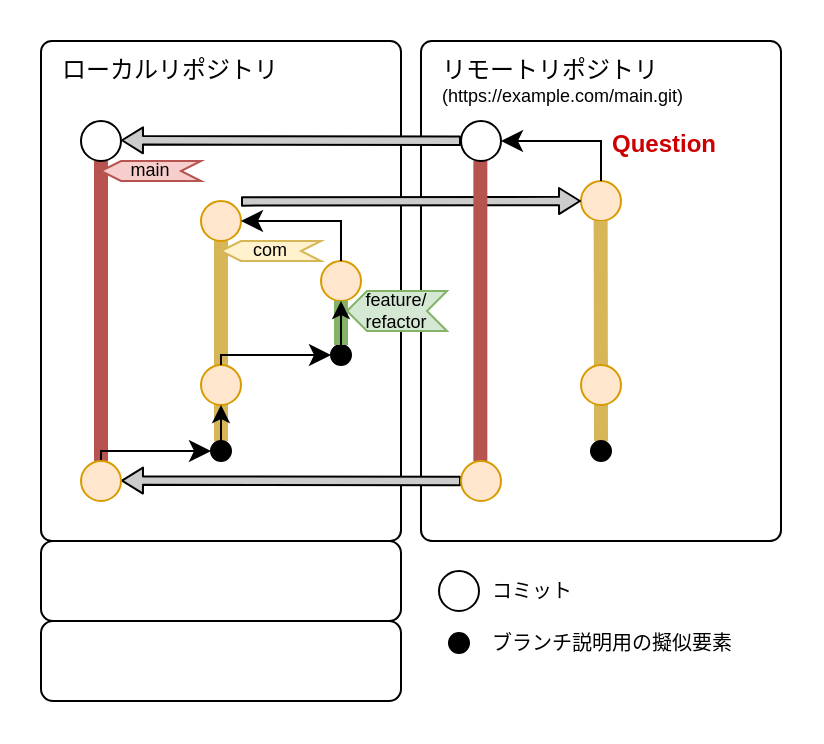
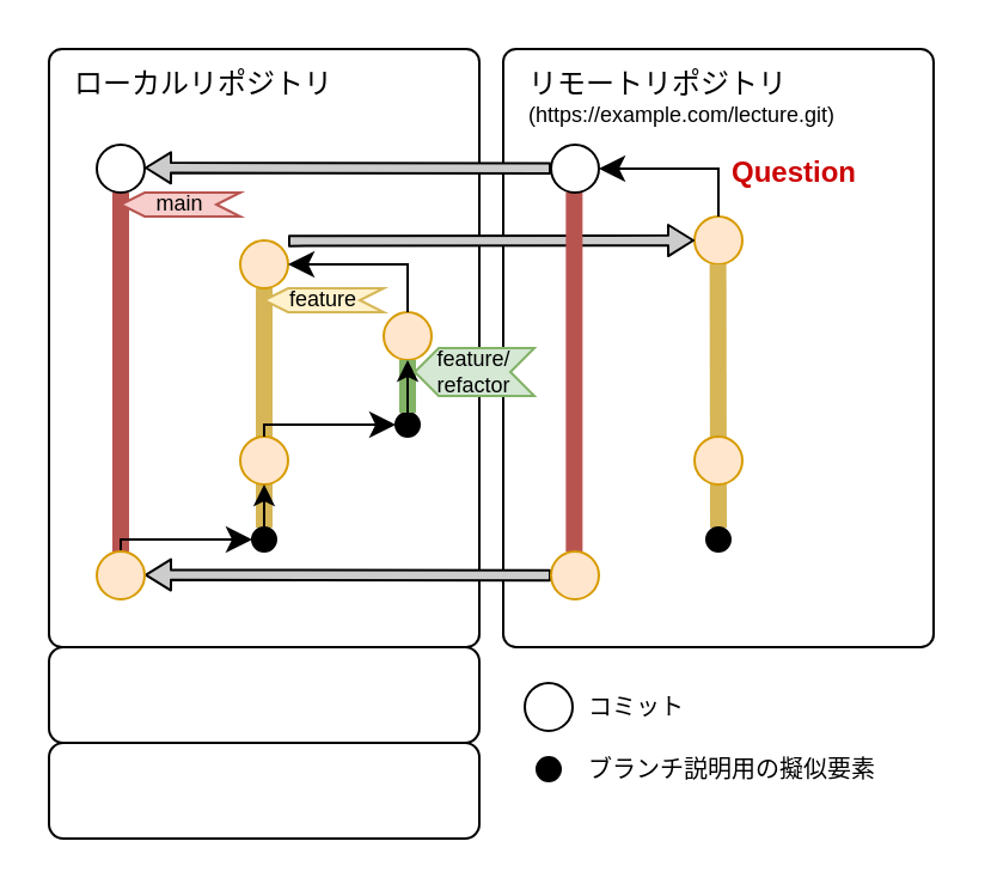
  <mxCell id="0" />
  <mxCell id="1" parent="0" />
  <mxCell id="2" value="" style="rounded=1;whiteSpace=wrap;html=1;arcSize=3;movable=1;resizable=1;rotatable=1;deletable=1;editable=1;locked=0;connectable=1;" parent="1" vertex="1"><mxGeometry x="20" y="20" width="180" height="250" as="geometry" /></mxCell>
  <mxCell id="3" style="edgeStyle=none;html=1;exitX=0.5;exitY=1;exitDx=0;exitDy=0;endArrow=none;endFill=0;strokeWidth=7;fillColor=#fff2cc;strokeColor=#d6b656;entryX=0.5;entryY=0;entryDx=0;entryDy=0;" parent="1" source="12" target="9" edge="1"><mxGeometry relative="1" as="geometry"><mxPoint x="105" y="120" as="sourcePoint" /><mxPoint x="105.34" y="180" as="targetPoint" /></mxGeometry></mxCell>
  <mxCell id="4" value="" style="rounded=1;whiteSpace=wrap;html=1;arcSize=15;movable=0;resizable=0;rotatable=0;deletable=0;editable=0;locked=1;connectable=0;" parent="1" vertex="1"><mxGeometry x="20" y="310" width="180" height="40" as="geometry" /></mxCell>
  <mxCell id="5" value="" style="rounded=1;whiteSpace=wrap;html=1;arcSize=15;movable=0;resizable=0;rotatable=0;deletable=0;editable=0;locked=1;connectable=0;" parent="1" vertex="1"><mxGeometry x="20" y="270" width="180" height="40" as="geometry" /></mxCell>
  <mxCell id="6" value="" style="rounded=1;whiteSpace=wrap;html=1;arcSize=3;movable=1;resizable=1;rotatable=1;deletable=1;editable=1;locked=0;connectable=1;" parent="1" vertex="1"><mxGeometry x="210" y="20" width="180" height="250" as="geometry" /></mxCell>
  <mxCell id="7" value="" style="ellipse;whiteSpace=wrap;html=1;fillColor=#ffe6cc;strokeColor=#d79b00;" parent="1" vertex="1"><mxGeometry x="100" y="182" width="20" height="20" as="geometry" /></mxCell>
  <mxCell id="8" style="edgeStyle=none;html=1;exitX=0.5;exitY=0;exitDx=0;exitDy=0;entryX=0.5;entryY=1;entryDx=0;entryDy=0;" parent="1" source="9" target="7" edge="1"><mxGeometry relative="1" as="geometry" /></mxCell>
  <mxCell id="9" value="" style="ellipse;whiteSpace=wrap;html=1;fillColor=#000000;" parent="1" vertex="1"><mxGeometry x="105" y="220" width="10" height="10" as="geometry" /></mxCell>
  <mxCell id="10" value="" style="ellipse;whiteSpace=wrap;html=1;fillColor=#ffe6cc;strokeColor=#d79b00;" parent="1" vertex="1"><mxGeometry x="160" y="130" width="20" height="20" as="geometry" /></mxCell>
  <mxCell id="11" value="" style="ellipse;whiteSpace=wrap;html=1;fillColor=#000000;" parent="1" vertex="1"><mxGeometry x="165" y="172" width="10" height="10" as="geometry" /></mxCell>
  <mxCell id="12" value="" style="ellipse;whiteSpace=wrap;html=1;fillColor=#ffe6cc;strokeColor=#d79b00;" parent="1" vertex="1"><mxGeometry x="100" y="100" width="20" height="20" as="geometry" /></mxCell>
  <mxCell id="13" value="" style="edgeStyle=segmentEdgeStyle;endArrow=classic;html=1;curved=0;rounded=0;endSize=8;startSize=8;exitX=0.5;exitY=0;exitDx=0;exitDy=0;entryX=1;entryY=0.5;entryDx=0;entryDy=0;" parent="1" source="10" target="12" edge="1"><mxGeometry width="50" height="50" relative="1" as="geometry"><mxPoint x="-90" y="120" as="sourcePoint" /><mxPoint x="-40" y="70" as="targetPoint" /><Array as="points"><mxPoint x="170" y="110" /></Array></mxGeometry></mxCell>
  <mxCell id="14" value="" style="ellipse;whiteSpace=wrap;html=1;fillColor=#ffe6cc;strokeColor=#d79b00;" parent="1" vertex="1"><mxGeometry x="290" y="90" width="20" height="20" as="geometry" /></mxCell>
  <mxCell id="15" value="" style="edgeStyle=segmentEdgeStyle;endArrow=classic;html=1;curved=0;rounded=0;endSize=8;startSize=8;exitX=0.5;exitY=0;exitDx=0;exitDy=0;entryX=1;entryY=0.5;entryDx=0;entryDy=0;" parent="1" edge="1"><mxGeometry width="50" height="50" relative="1" as="geometry"><mxPoint x="300" y="90" as="sourcePoint" /><mxPoint x="250" y="70" as="targetPoint" /><Array as="points"><mxPoint x="300" y="70" /></Array></mxGeometry></mxCell>
  <mxCell id="16" value="" style="shape=flexArrow;endArrow=classic;html=1;width=4.186;endSize=3.163;endWidth=7.82;fillColor=#CCCCCC;" parent="1" edge="1"><mxGeometry width="50" height="50" relative="1" as="geometry"><mxPoint x="230" y="240" as="sourcePoint" /><mxPoint x="60" y="239.77" as="targetPoint" /></mxGeometry></mxCell>
  <mxCell id="17" value="" style="shape=flexArrow;endArrow=classic;html=1;width=4.186;endSize=3.163;endWidth=7.82;fillColor=#CCCCCC;" parent="1" edge="1"><mxGeometry width="50" height="50" relative="1" as="geometry"><mxPoint x="120" y="100.23" as="sourcePoint" /><mxPoint x="290" y="100" as="targetPoint" /></mxGeometry></mxCell>
  <mxCell id="18" style="edgeStyle=none;html=1;exitX=0.5;exitY=1;exitDx=0;exitDy=0;entryX=0.5;entryY=0;entryDx=0;entryDy=0;endArrow=none;endFill=0;strokeWidth=7;fillColor=#f8cecc;strokeColor=#b85450;" parent="1" source="30" target="28" edge="1"><mxGeometry relative="1" as="geometry" /></mxCell>
  <mxCell id="19" value="" style="shape=flexArrow;endArrow=classic;html=1;width=4.186;endSize=3.163;endWidth=7.82;fillColor=#CCCCCC;" parent="1" edge="1"><mxGeometry width="50" height="50" relative="1" as="geometry"><mxPoint x="230" y="69.86" as="sourcePoint" /><mxPoint x="60" y="69.63" as="targetPoint" /></mxGeometry></mxCell>
  <mxCell id="20" value="ローカルリポジトリ" style="text;html=1;align=center;verticalAlign=middle;whiteSpace=wrap;rounded=0;" parent="1" vertex="1"><mxGeometry x="20" y="20" width="130" height="30" as="geometry" /></mxCell>
  <mxCell id="21" value="リモートリポジトリ" style="text;html=1;align=center;verticalAlign=middle;whiteSpace=wrap;rounded=0;" parent="1" vertex="1"><mxGeometry x="210" y="20" width="130" height="30" as="geometry" /></mxCell>
  <mxCell id="22" style="edgeStyle=none;html=1;endArrow=none;endFill=0;strokeWidth=7;fillColor=#d5e8d4;strokeColor=#82b366;entryX=0.5;entryY=0;entryDx=0;entryDy=0;exitX=0.5;exitY=1;exitDx=0;exitDy=0;" parent="1" edge="1"><mxGeometry relative="1" as="geometry"><mxPoint x="170" y="150" as="sourcePoint" /><mxPoint x="170" y="172" as="targetPoint" /></mxGeometry></mxCell>
  <mxCell id="23" style="edgeStyle=none;html=1;entryX=0.5;entryY=1;entryDx=0;entryDy=0;" parent="1" source="11" target="10" edge="1"><mxGeometry relative="1" as="geometry" /></mxCell>
  <mxCell id="24" value="" style="edgeStyle=segmentEdgeStyle;endArrow=classic;html=1;curved=0;rounded=0;endSize=8;startSize=8;exitX=0.5;exitY=0;exitDx=0;exitDy=0;entryX=0;entryY=0.5;entryDx=0;entryDy=0;" parent="1" edge="1"><mxGeometry width="50" height="50" relative="1" as="geometry"><mxPoint x="110" y="182" as="sourcePoint" /><mxPoint x="165" y="177" as="targetPoint" /><Array as="points"><mxPoint x="110" y="177" /></Array></mxGeometry></mxCell>
  <mxCell id="25" value="" style="edgeStyle=segmentEdgeStyle;endArrow=classic;html=1;curved=0;rounded=0;endSize=8;startSize=8;exitX=0.5;exitY=0;exitDx=0;exitDy=0;entryX=0;entryY=0.5;entryDx=0;entryDy=0;" parent="1" source="28" target="9" edge="1"><mxGeometry width="50" height="50" relative="1" as="geometry"><mxPoint x="130" y="170" as="sourcePoint" /><mxPoint x="100" y="220" as="targetPoint" /><Array as="points"><mxPoint x="50" y="225" /></Array></mxGeometry></mxCell>
  <mxCell id="26" style="edgeStyle=none;html=1;exitX=0.5;exitY=1;exitDx=0;exitDy=0;entryX=0.5;entryY=0;entryDx=0;entryDy=0;endArrow=none;endFill=0;strokeWidth=7;fillColor=#f8cecc;strokeColor=#b85450;" parent="1" edge="1"><mxGeometry relative="1" as="geometry"><mxPoint x="239.68" y="80" as="sourcePoint" /><mxPoint x="239.68" y="230" as="targetPoint" /></mxGeometry></mxCell>
  <mxCell id="27" value="" style="ellipse;whiteSpace=wrap;html=1;fillColor=#ffe6cc;strokeColor=#d79b00;" parent="1" vertex="1"><mxGeometry x="230" y="230" width="20" height="20" as="geometry" /></mxCell>
  <mxCell id="28" value="" style="ellipse;whiteSpace=wrap;html=1;fillColor=#ffe6cc;strokeColor=#d79b00;" parent="1" vertex="1"><mxGeometry x="40" y="230" width="20" height="20" as="geometry" /></mxCell>
  <mxCell id="29" value="" style="ellipse;whiteSpace=wrap;html=1;" parent="1" vertex="1"><mxGeometry x="230" y="60" width="20" height="20" as="geometry" /></mxCell>
  <mxCell id="30" value="" style="ellipse;whiteSpace=wrap;html=1;" parent="1" vertex="1"><mxGeometry x="40" y="60" width="20" height="20" as="geometry" /></mxCell>
  <mxCell id="31" style="edgeStyle=none;html=1;exitX=0.5;exitY=1;exitDx=0;exitDy=0;endArrow=none;endFill=0;strokeWidth=7;fillColor=#fff2cc;strokeColor=#d6b656;entryX=0.5;entryY=0;entryDx=0;entryDy=0;" parent="1" target="32" edge="1"><mxGeometry relative="1" as="geometry"><mxPoint x="299.82" y="110" as="sourcePoint" /><mxPoint x="299.82" y="210" as="targetPoint" /></mxGeometry></mxCell>
  <mxCell id="32" value="" style="ellipse;whiteSpace=wrap;html=1;fillColor=#000000;" parent="1" vertex="1"><mxGeometry x="295" y="220" width="10" height="10" as="geometry" /></mxCell>
  <mxCell id="33" value="" style="ellipse;whiteSpace=wrap;html=1;fillColor=#ffe6cc;strokeColor=#d79b00;" parent="1" vertex="1"><mxGeometry x="290" y="182" width="20" height="20" as="geometry" /></mxCell>
- <mxCell id="34" value="&lt;font style=&quot;font-size: 9px;&quot;&gt;(https://example.com/main.git)&lt;/font&gt;" style="text;html=1;align=left;verticalAlign=middle;whiteSpace=wrap;rounded=0;" parent="1" vertex="1"><mxGeometry x="219" y="32" width="140" height="30" as="geometry" /></mxCell>
+ <mxCell id="34" value="&lt;font style=&quot;font-size: 9px;&quot;&gt;(https://example.com/lecture.git)&lt;/font&gt;" style="text;html=1;align=left;verticalAlign=middle;whiteSpace=wrap;rounded=0;" parent="1" vertex="1"><mxGeometry x="219" y="32" width="140" height="30" as="geometry" /></mxCell>
  <mxCell id="35" value="main" style="shape=step;perimeter=stepPerimeter;whiteSpace=wrap;html=1;fixedSize=1;direction=west;size=10;fillColor=#f8cecc;strokeColor=#b85450;fontSize=9;" parent="1" vertex="1"><mxGeometry x="50" y="80" width="50" height="10" as="geometry" /></mxCell>
- <mxCell id="36" value="com" style="shape=step;perimeter=stepPerimeter;whiteSpace=wrap;html=1;fixedSize=1;direction=west;size=10;fillColor=#fff2cc;strokeColor=#d6b656;fontSize=9;" parent="1" vertex="1"><mxGeometry x="110" y="120" width="50" height="10" as="geometry" /></mxCell>
+ <mxCell id="36" value="feature" style="shape=step;perimeter=stepPerimeter;whiteSpace=wrap;html=1;fixedSize=1;direction=west;size=10;fillColor=#fff2cc;strokeColor=#d6b656;fontSize=9;" parent="1" vertex="1"><mxGeometry x="110" y="120" width="50" height="10" as="geometry" /></mxCell>
  <mxCell id="37" value="feature/&lt;div&gt;refactor&lt;/div&gt;" style="shape=step;perimeter=stepPerimeter;whiteSpace=wrap;html=1;fixedSize=1;direction=west;size=10;fillColor=#d5e8d4;strokeColor=#82b366;fontSize=9;" parent="1" vertex="1"><mxGeometry x="173" y="145" width="50" height="20" as="geometry" /></mxCell>
  <mxCell id="38" value="" style="ellipse;whiteSpace=wrap;html=1;" parent="1" vertex="1"><mxGeometry x="219" y="285" width="20" height="20" as="geometry" /></mxCell>
  <mxCell id="39" value="コミット" style="text;html=1;align=left;verticalAlign=middle;whiteSpace=wrap;rounded=0;fontSize=10;" parent="1" vertex="1"><mxGeometry x="244" y="280" width="70" height="30" as="geometry" /></mxCell>
  <mxCell id="40" value="" style="ellipse;whiteSpace=wrap;html=1;fillColor=#000000;direction=south;" parent="1" vertex="1"><mxGeometry x="224" y="316" width="10" height="10" as="geometry" /></mxCell>
  <mxCell id="41" value="ブランチ説明用の擬似要素" style="text;html=1;align=left;verticalAlign=middle;whiteSpace=wrap;rounded=0;fontSize=10;" parent="1" vertex="1"><mxGeometry x="244" y="306" width="136" height="30" as="geometry" /></mxCell>
  <mxCell id="42" value="&lt;b&gt;&lt;font style=&quot;font-size: 12px; color: rgb(204, 0, 0);&quot;&gt;Question&lt;/font&gt;&lt;/b&gt;" style="text;html=1;align=left;verticalAlign=middle;whiteSpace=wrap;rounded=0;fontSize=10;fontColor=light-dark(#c20505, #ededed);" parent="1" vertex="1"><mxGeometry x="304" y="57" width="70" height="30" as="geometry" /></mxCell>
